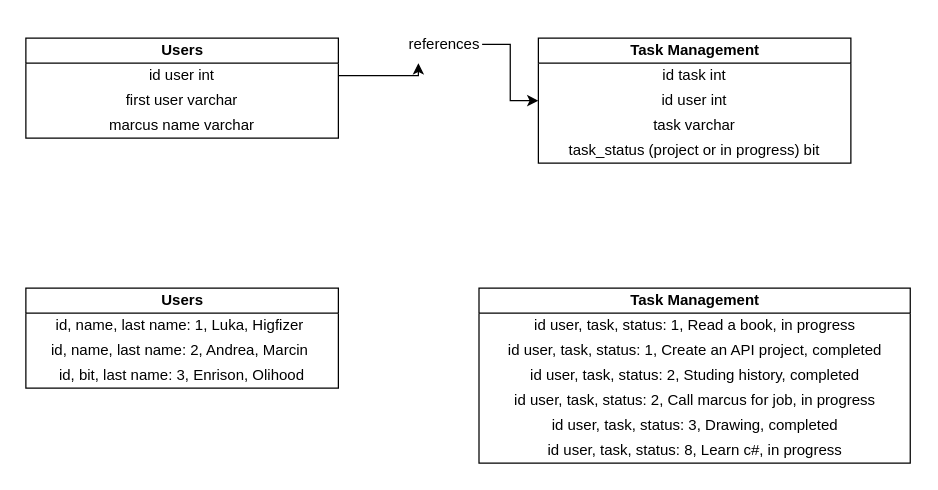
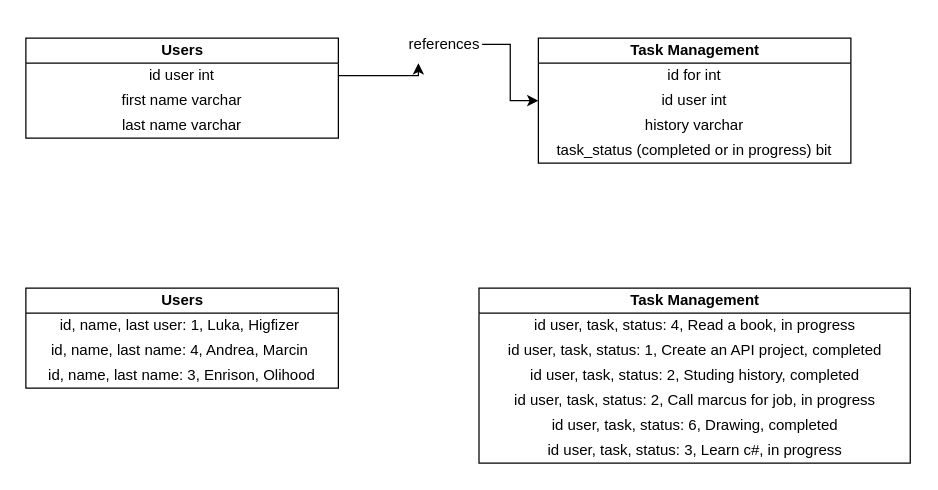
  <mxCell id="0" />
  <mxCell id="1" parent="0" />
  <mxCell id="2" value="Task Management" style="swimlane;childLayout=stackLayout;resizeParent=1;resizeParentMax=0;horizontal=1;startSize=20;horizontalStack=0;html=1;fillColor=#FFFFFF;swimlaneFillColor=default;" parent="1" vertex="1"><mxGeometry x="430" y="30" width="250" height="100" as="geometry" /></mxCell>
- <mxCell id="3" value="id task int" style="text;html=1;align=center;verticalAlign=middle;whiteSpace=wrap;rounded=0;" parent="2" vertex="1"><mxGeometry y="20" width="250" height="20" as="geometry" /></mxCell>
+ <mxCell id="3" value="id for int" style="text;html=1;align=center;verticalAlign=middle;whiteSpace=wrap;rounded=0;" parent="2" vertex="1"><mxGeometry y="20" width="250" height="20" as="geometry" /></mxCell>
  <mxCell id="4" value="id user int" style="text;html=1;align=center;verticalAlign=middle;whiteSpace=wrap;rounded=0;" parent="2" vertex="1"><mxGeometry y="40" width="250" height="20" as="geometry" /></mxCell>
- <mxCell id="5" value="task varchar" style="text;html=1;align=center;verticalAlign=middle;whiteSpace=wrap;rounded=0;" parent="2" vertex="1"><mxGeometry y="60" width="250" height="20" as="geometry" /></mxCell>
- <mxCell id="6" value="task_status (project or in progress) bit" style="text;html=1;align=center;verticalAlign=middle;whiteSpace=wrap;rounded=0;" parent="2" vertex="1"><mxGeometry y="80" width="250" height="20" as="geometry" /></mxCell>
+ <mxCell id="5" value="history varchar" style="text;html=1;align=center;verticalAlign=middle;whiteSpace=wrap;rounded=0;" parent="2" vertex="1"><mxGeometry y="60" width="250" height="20" as="geometry" /></mxCell>
+ <mxCell id="6" value="task_status (completed or in progress) bit" style="text;html=1;align=center;verticalAlign=middle;whiteSpace=wrap;rounded=0;" parent="2" vertex="1"><mxGeometry y="80" width="250" height="20" as="geometry" /></mxCell>
  <mxCell id="7" value="Users" style="swimlane;childLayout=stackLayout;resizeParent=1;resizeParentMax=0;horizontal=1;startSize=20;horizontalStack=0;html=1;fillColor=#FFFFFF;swimlaneFillColor=default;" parent="1" vertex="1"><mxGeometry x="20" y="30" width="250" height="80" as="geometry" /></mxCell>
  <mxCell id="8" value="id user int" style="text;html=1;align=center;verticalAlign=middle;whiteSpace=wrap;rounded=0;" parent="7" vertex="1"><mxGeometry y="20" width="250" height="20" as="geometry" /></mxCell>
- <mxCell id="9" value="first user varchar" style="text;html=1;align=center;verticalAlign=middle;whiteSpace=wrap;rounded=0;" parent="7" vertex="1"><mxGeometry y="40" width="250" height="20" as="geometry" /></mxCell>
- <mxCell id="10" value="marcus name varchar" style="text;html=1;align=center;verticalAlign=middle;whiteSpace=wrap;rounded=0;" parent="7" vertex="1"><mxGeometry y="60" width="250" height="20" as="geometry" /></mxCell>
+ <mxCell id="9" value="first name varchar" style="text;html=1;align=center;verticalAlign=middle;whiteSpace=wrap;rounded=0;" parent="7" vertex="1"><mxGeometry y="40" width="250" height="20" as="geometry" /></mxCell>
+ <mxCell id="10" value="last name varchar" style="text;html=1;align=center;verticalAlign=middle;whiteSpace=wrap;rounded=0;" parent="7" vertex="1"><mxGeometry y="60" width="250" height="20" as="geometry" /></mxCell>
  <mxCell id="11" style="edgeStyle=orthogonalEdgeStyle;rounded=0;orthogonalLoop=1;jettySize=auto;html=1;entryX=0;entryY=0.5;entryDx=0;entryDy=0;" parent="1" source="13" target="4" edge="1"><mxGeometry relative="1" as="geometry" /></mxCell>
  <mxCell id="12" value="" style="edgeStyle=orthogonalEdgeStyle;rounded=0;orthogonalLoop=1;jettySize=auto;html=1;" parent="1" source="8" target="13" edge="1"><mxGeometry relative="1" as="geometry"><mxPoint x="270" y="40" as="sourcePoint" /><mxPoint x="430" y="40" as="targetPoint" /><Array as="points"><mxPoint x="334" y="60" /></Array></mxGeometry></mxCell>
  <mxCell id="13" value="references" style="text;html=1;align=center;verticalAlign=middle;whiteSpace=wrap;rounded=0;" parent="1" vertex="1"><mxGeometry x="325" y="20" width="60" height="30" as="geometry" /></mxCell>
  <mxCell id="14" value="Users" style="swimlane;childLayout=stackLayout;resizeParent=1;resizeParentMax=0;horizontal=1;startSize=20;horizontalStack=0;html=1;fillColor=#FFFFFF;swimlaneFillColor=default;" vertex="1" parent="1"><mxGeometry x="20" y="230" width="250" height="80" as="geometry" /></mxCell>
- <mxCell id="15" value="id, name, last name: 1, Luka,&amp;nbsp;Higfizer&amp;nbsp;" style="text;html=1;align=center;verticalAlign=middle;whiteSpace=wrap;rounded=0;" vertex="1" parent="14"><mxGeometry y="20" width="250" height="20" as="geometry" /></mxCell>
- <mxCell id="16" value="id, name, last name: 2, Andrea, Marcin&lt;span style=&quot;background-color: transparent; color: light-dark(rgb(0, 0, 0), rgb(255, 255, 255));&quot;&gt;&amp;nbsp;&lt;/span&gt;" style="text;html=1;align=center;verticalAlign=middle;whiteSpace=wrap;rounded=0;" vertex="1" parent="14"><mxGeometry y="40" width="250" height="20" as="geometry" /></mxCell>
- <mxCell id="17" value="id, bit, last name: 3, Enrison,&amp;nbsp;Olihood" style="text;html=1;align=center;verticalAlign=middle;whiteSpace=wrap;rounded=0;" vertex="1" parent="14"><mxGeometry y="60" width="250" height="20" as="geometry" /></mxCell>
+ <mxCell id="15" value="id, name, last user: 1, Luka,&amp;nbsp;Higfizer&amp;nbsp;" style="text;html=1;align=center;verticalAlign=middle;whiteSpace=wrap;rounded=0;" vertex="1" parent="14"><mxGeometry y="20" width="250" height="20" as="geometry" /></mxCell>
+ <mxCell id="16" value="id, name, last name: 4, Andrea, Marcin&lt;span style=&quot;background-color: transparent; color: light-dark(rgb(0, 0, 0), rgb(255, 255, 255));&quot;&gt;&amp;nbsp;&lt;/span&gt;" style="text;html=1;align=center;verticalAlign=middle;whiteSpace=wrap;rounded=0;" vertex="1" parent="14"><mxGeometry y="40" width="250" height="20" as="geometry" /></mxCell>
+ <mxCell id="17" value="id, name, last name: 3, Enrison,&amp;nbsp;Olihood" style="text;html=1;align=center;verticalAlign=middle;whiteSpace=wrap;rounded=0;" vertex="1" parent="14"><mxGeometry y="60" width="250" height="20" as="geometry" /></mxCell>
  <mxCell id="18" value="Task Management" style="swimlane;childLayout=stackLayout;resizeParent=1;resizeParentMax=0;horizontal=1;startSize=20;horizontalStack=0;html=1;fillColor=#FFFFFF;swimlaneFillColor=default;" vertex="1" parent="1"><mxGeometry x="382.5" y="230" width="345" height="140" as="geometry" /></mxCell>
- <mxCell id="19" value="id user, task, status: 1, Read a book, in progress" style="text;html=1;align=center;verticalAlign=middle;whiteSpace=wrap;rounded=0;" vertex="1" parent="18"><mxGeometry y="20" width="345" height="20" as="geometry" /></mxCell>
+ <mxCell id="19" value="id user, task, status: 4, Read a book, in progress" style="text;html=1;align=center;verticalAlign=middle;whiteSpace=wrap;rounded=0;" vertex="1" parent="18"><mxGeometry y="20" width="345" height="20" as="geometry" /></mxCell>
  <mxCell id="20" value="id user, task, status: 1, Create an API project, completed" style="text;html=1;align=center;verticalAlign=middle;whiteSpace=wrap;rounded=0;" vertex="1" parent="18"><mxGeometry y="40" width="345" height="20" as="geometry" /></mxCell>
  <mxCell id="21" value="id user, task, status: 2, Studing history, completed" style="text;html=1;align=center;verticalAlign=middle;whiteSpace=wrap;rounded=0;" vertex="1" parent="18"><mxGeometry y="60" width="345" height="20" as="geometry" /></mxCell>
  <mxCell id="22" value="id user, task, status: 2, Call marcus for job, in progress" style="text;html=1;align=center;verticalAlign=middle;whiteSpace=wrap;rounded=0;" vertex="1" parent="18"><mxGeometry y="80" width="345" height="20" as="geometry" /></mxCell>
- <mxCell id="23" value="id user, task, status: 3, Drawing, completed" style="text;html=1;align=center;verticalAlign=middle;whiteSpace=wrap;rounded=0;" vertex="1" parent="18"><mxGeometry y="100" width="345" height="20" as="geometry" /></mxCell>
- <mxCell id="24" value="id user, task, status: 8, Learn c#, in progress" style="text;html=1;align=center;verticalAlign=middle;whiteSpace=wrap;rounded=0;" vertex="1" parent="18"><mxGeometry y="120" width="345" height="20" as="geometry" /></mxCell>
+ <mxCell id="23" value="id user, task, status: 6, Drawing, completed" style="text;html=1;align=center;verticalAlign=middle;whiteSpace=wrap;rounded=0;" vertex="1" parent="18"><mxGeometry y="100" width="345" height="20" as="geometry" /></mxCell>
+ <mxCell id="24" value="id user, task, status: 3, Learn c#, in progress" style="text;html=1;align=center;verticalAlign=middle;whiteSpace=wrap;rounded=0;" vertex="1" parent="18"><mxGeometry y="120" width="345" height="20" as="geometry" /></mxCell>
